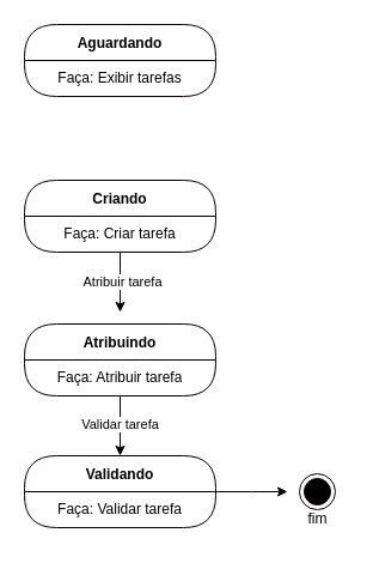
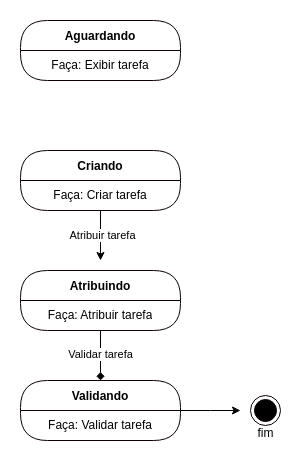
  <mxCell id="0" />
  <mxCell id="1" parent="0" />
  <mxCell id="2" value="Aguardando" style="swimlane;fontStyle=1;align=center;verticalAlign=middle;childLayout=stackLayout;horizontal=1;startSize=30;horizontalStack=0;resizeParent=0;resizeLast=1;container=0;fontColor=#000000;collapsible=0;rounded=1;arcSize=30;strokeColor=#0D0000;fillColor=#FFFFFF;swimlaneFillColor=default;dropTarget=0;" vertex="1" parent="1"><mxGeometry x="20" y="20" width="160" height="60" as="geometry" /></mxCell>
- <mxCell id="3" value="Faça: Exibir tarefas" style="text;html=1;align=center;verticalAlign=middle;spacingLeft=4;spacingRight=4;whiteSpace=wrap;overflow=hidden;rotatable=0;" vertex="1" parent="2"><mxGeometry y="30" width="160" height="30" as="geometry" /></mxCell>
- <mxCell id="4" value="Exibir" style="text;html=1;align=center;verticalAlign=middle;spacingLeft=4;spacingRight=4;whiteSpace=wrap;overflow=hidden;rotatable=0;" vertex="1" parent="2"><mxGeometry y="60" width="160" as="geometry" /></mxCell>
+ <mxCell id="3" value="Faça: Exibir tarefa" style="text;html=1;align=center;verticalAlign=middle;spacingLeft=4;spacingRight=4;whiteSpace=wrap;overflow=hidden;rotatable=0;" vertex="1" parent="2"><mxGeometry y="30" width="160" height="30" as="geometry" /></mxCell>
+ <mxCell id="4" value="Subtitle" style="text;html=1;align=center;verticalAlign=middle;spacingLeft=4;spacingRight=4;whiteSpace=wrap;overflow=hidden;rotatable=0;" vertex="1" parent="2"><mxGeometry y="60" width="160" as="geometry" /></mxCell>
  <mxCell id="5" value="" style="ellipse;html=1;shape=endState;fillColor=#000000;strokeColor=#0D0000;" vertex="1" parent="1"><mxGeometry x="250" y="395" width="30" height="30" as="geometry" /></mxCell>
  <mxCell id="6" value="Criando" style="swimlane;fontStyle=1;align=center;verticalAlign=middle;childLayout=stackLayout;horizontal=1;startSize=30;horizontalStack=0;resizeParent=0;resizeLast=1;container=0;fontColor=#000000;collapsible=0;rounded=1;arcSize=30;strokeColor=#0D0000;fillColor=#FFFFFF;swimlaneFillColor=default;dropTarget=0;" vertex="1" parent="1"><mxGeometry x="20" y="150" width="160" height="60" as="geometry" /></mxCell>
  <mxCell id="7" style="edgeStyle=orthogonalEdgeStyle;rounded=0;orthogonalLoop=1;jettySize=auto;html=1;" edge="1" parent="6" source="9"><mxGeometry relative="1" as="geometry"><mxPoint x="80" y="110" as="targetPoint" /></mxGeometry></mxCell>
  <mxCell id="8" value="Atribuir tarefa" style="edgeLabel;html=1;align=center;verticalAlign=middle;resizable=0;points=[];" vertex="1" connectable="0" parent="7"><mxGeometry x="-0.05" y="1" relative="1" as="geometry"><mxPoint as="offset" /></mxGeometry></mxCell>
  <mxCell id="9" value="Faça: Criar tarefa" style="text;html=1;align=center;verticalAlign=middle;spacingLeft=4;spacingRight=4;whiteSpace=wrap;overflow=hidden;rotatable=0;" vertex="1" parent="6"><mxGeometry y="30" width="160" height="30" as="geometry" /></mxCell>
  <mxCell id="10" value="Atribuindo" style="swimlane;fontStyle=1;align=center;verticalAlign=middle;childLayout=stackLayout;horizontal=1;startSize=30;horizontalStack=0;resizeParent=0;resizeLast=1;container=0;fontColor=#000000;collapsible=0;rounded=1;arcSize=30;strokeColor=#0D0000;fillColor=#FFFFFF;swimlaneFillColor=default;dropTarget=0;" vertex="1" parent="1"><mxGeometry x="20" y="270" width="160" height="60" as="geometry" /></mxCell>
  <mxCell id="11" value="Faça: Atribuir tarefa" style="text;html=1;align=center;verticalAlign=middle;spacingLeft=4;spacingRight=4;whiteSpace=wrap;overflow=hidden;rotatable=0;" vertex="1" parent="10"><mxGeometry y="30" width="160" height="30" as="geometry" /></mxCell>
  <mxCell id="12" style="edgeStyle=orthogonalEdgeStyle;rounded=0;orthogonalLoop=1;jettySize=auto;html=1;" edge="1" parent="1" source="13"><mxGeometry relative="1" as="geometry"><mxPoint x="240" y="410" as="targetPoint" /></mxGeometry></mxCell>
  <mxCell id="13" value="Validando" style="swimlane;fontStyle=1;align=center;verticalAlign=middle;childLayout=stackLayout;horizontal=1;startSize=30;horizontalStack=0;resizeParent=0;resizeLast=1;container=0;fontColor=#000000;collapsible=0;rounded=1;arcSize=30;strokeColor=#0D0000;fillColor=#FFFFFF;swimlaneFillColor=default;dropTarget=0;" vertex="1" parent="1"><mxGeometry x="20" y="380" width="160" height="60" as="geometry" /></mxCell>
  <mxCell id="14" value="Faça: Validar tarefa" style="text;html=1;align=center;verticalAlign=middle;spacingLeft=4;spacingRight=4;whiteSpace=wrap;overflow=hidden;rotatable=0;" vertex="1" parent="13"><mxGeometry y="30" width="160" height="30" as="geometry" /></mxCell>
  <mxCell id="15" value="Faça: Validar tarefa" style="text;html=1;align=center;verticalAlign=middle;spacingLeft=4;spacingRight=4;whiteSpace=wrap;overflow=hidden;rotatable=0;" vertex="1" parent="13"><mxGeometry y="60" width="160" as="geometry" /></mxCell>
- <mxCell id="16" style="edgeStyle=orthogonalEdgeStyle;rounded=0;orthogonalLoop=1;jettySize=auto;html=1;entryX=0.5;entryY=0;entryDx=0;entryDy=0;" edge="1" parent="1" source="11" target="13"><mxGeometry relative="1" as="geometry" /></mxCell>
+ <mxCell id="16" style="edgeStyle=orthogonalEdgeStyle;rounded=0;orthogonalLoop=1;jettySize=auto;html=1;entryX=0.5;entryY=0;entryDx=0;entryDy=0;endArrow=diamond;" edge="1" parent="1" source="11" target="13"><mxGeometry relative="1" as="geometry" /></mxCell>
  <mxCell id="17" value="Validar tarefa" style="edgeLabel;html=1;align=center;verticalAlign=middle;resizable=0;points=[];" vertex="1" connectable="0" parent="16"><mxGeometry x="-0.08" y="-1" relative="1" as="geometry"><mxPoint as="offset" /></mxGeometry></mxCell>
  <mxCell id="18" value="fim" style="text;html=1;align=center;verticalAlign=middle;resizable=0;points=[];autosize=1;strokeColor=none;fillColor=none;" vertex="1" parent="1"><mxGeometry x="245" y="418" width="40" height="30" as="geometry" /></mxCell>
